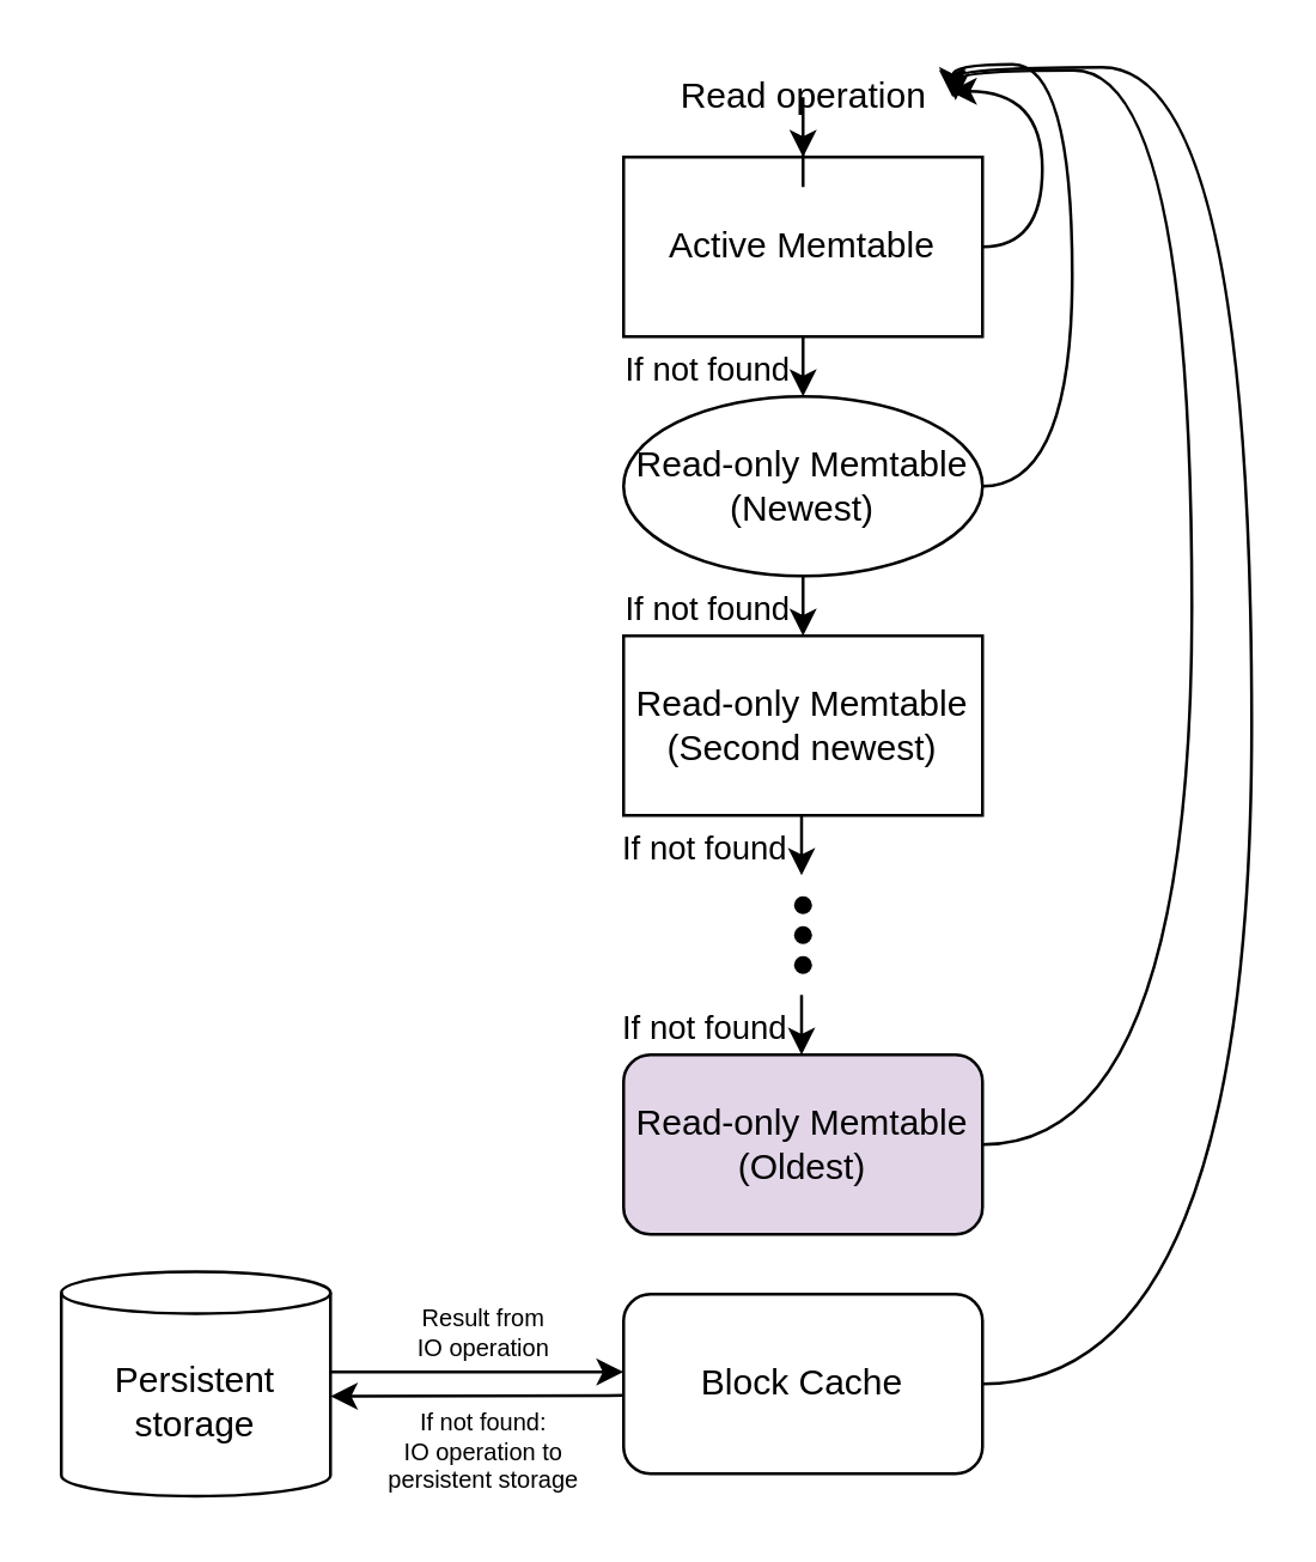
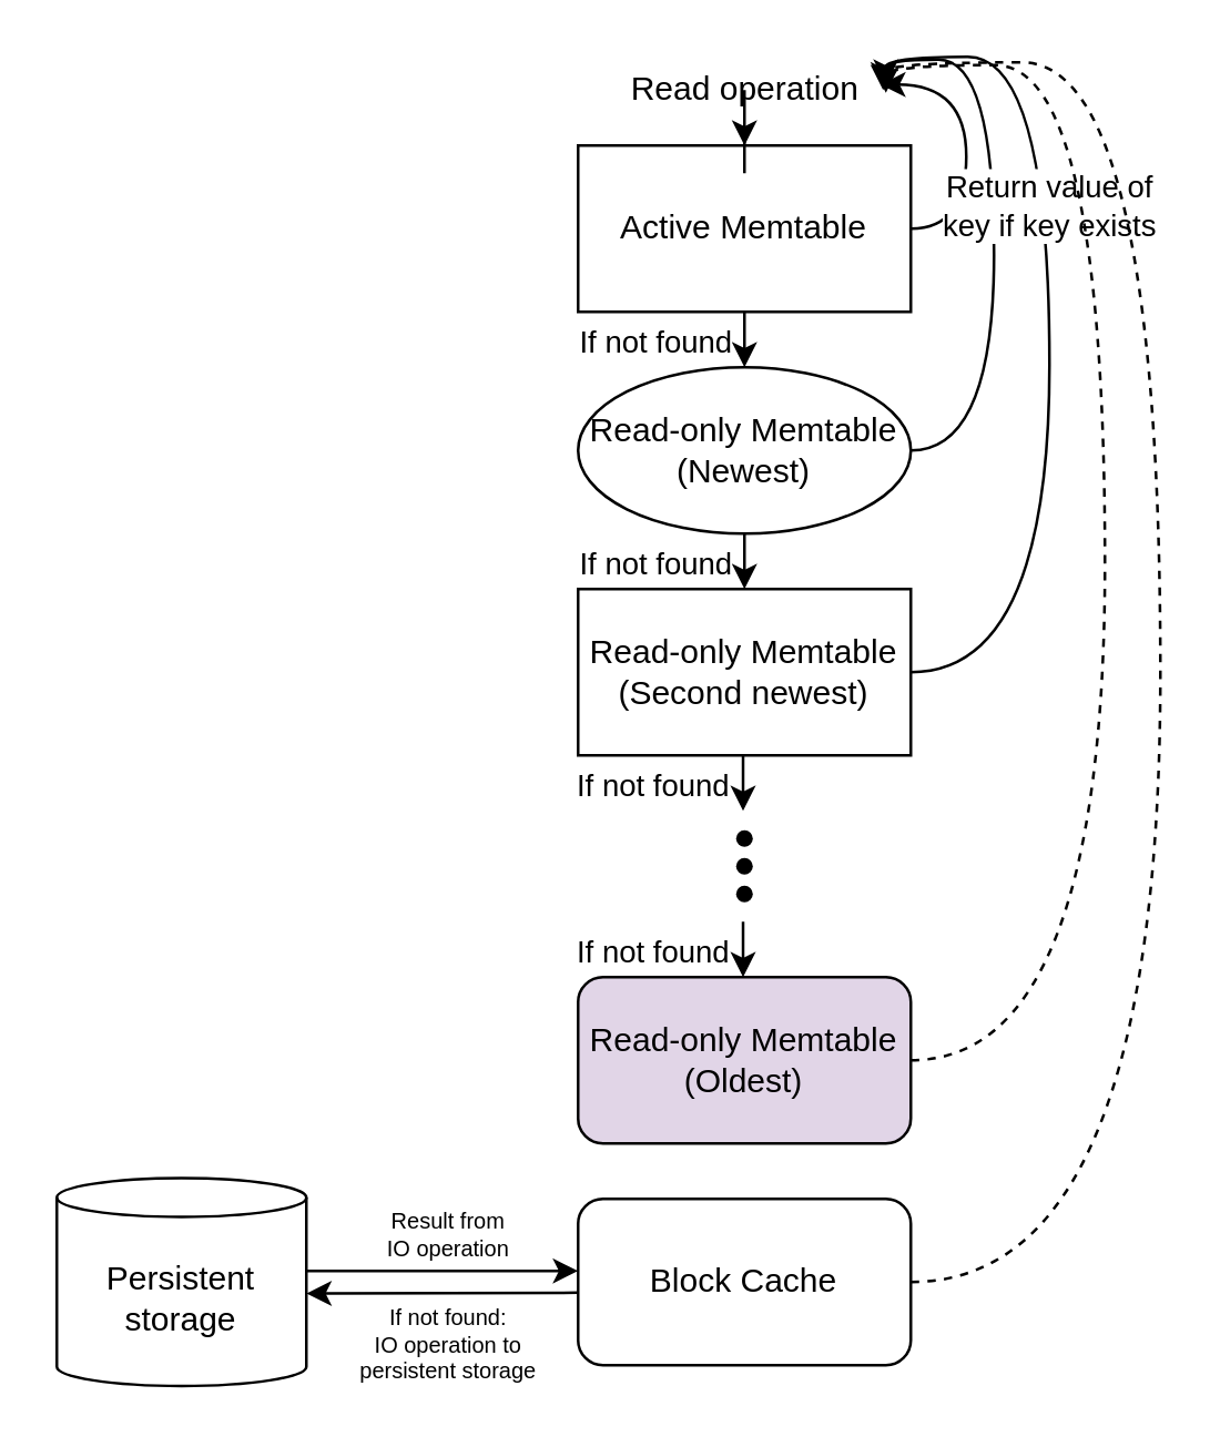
  <mxCell id="0" />
  <mxCell id="1" parent="0" />
  <mxCell id="2" value="" style="edgeStyle=orthogonalEdgeStyle;curved=1;rounded=0;orthogonalLoop=1;jettySize=auto;html=1;" edge="1" parent="1" source="5" target="11"><mxGeometry relative="1" as="geometry" /></mxCell>
  <mxCell id="3" value="If not found" style="edgeLabel;html=1;align=center;verticalAlign=middle;resizable=0;points=[];" vertex="1" connectable="0" parent="2"><mxGeometry x="0.132" relative="1" as="geometry"><mxPoint x="-33" y="4" as="offset" /></mxGeometry></mxCell>
  <mxCell id="4" style="edgeStyle=orthogonalEdgeStyle;curved=1;rounded=0;orthogonalLoop=1;jettySize=auto;html=1;exitX=1;exitY=0.5;exitDx=0;exitDy=0;entryX=0.99;entryY=0.4;entryDx=0;entryDy=0;entryPerimeter=0;" edge="1" parent="1" source="5" target="7"><mxGeometry relative="1" as="geometry" /></mxCell>
  <mxCell id="5" value="Active Memtable" style="whiteSpace=wrap;html=1;rounded=0;" vertex="1" parent="1"><mxGeometry x="208" y="52" width="120" height="60" as="geometry" /></mxCell>
  <mxCell id="6" value="" style="edgeStyle=orthogonalEdgeStyle;rounded=0;orthogonalLoop=1;jettySize=auto;html=1;" edge="1" parent="1" source="7" target="5"><mxGeometry relative="1" as="geometry" /></mxCell>
  <mxCell id="7" value="Read operation" style="text;html=1;align=center;verticalAlign=middle;resizable=0;points=[];autosize=1;strokeColor=none;fillColor=none;" vertex="1" parent="1"><mxGeometry x="218" y="22" width="100" height="20" as="geometry" /></mxCell>
  <mxCell id="8" value="" style="edgeStyle=orthogonalEdgeStyle;curved=1;rounded=0;orthogonalLoop=1;jettySize=auto;html=1;" edge="1" parent="1" source="11" target="14"><mxGeometry relative="1" as="geometry" /></mxCell>
  <mxCell id="9" value="If not found" style="edgeLabel;html=1;align=center;verticalAlign=middle;resizable=0;points=[];" vertex="1" connectable="0" parent="8"><mxGeometry x="0.515" relative="1" as="geometry"><mxPoint x="-33" y="5" as="offset" /></mxGeometry></mxCell>
  <mxCell id="10" style="edgeStyle=orthogonalEdgeStyle;curved=1;rounded=0;orthogonalLoop=1;jettySize=auto;html=1;exitX=1;exitY=0.5;exitDx=0;exitDy=0;entryX=1;entryY=0.45;entryDx=0;entryDy=0;entryPerimeter=0;" edge="1" parent="1" source="11" target="7"><mxGeometry relative="1" as="geometry"><Array as="points"><mxPoint x="358" y="162" /><mxPoint x="358" y="21" /></Array></mxGeometry></mxCell>
  <mxCell id="11" value="&lt;div&gt;Read-only Memtable&lt;/div&gt;&lt;div&gt;(Newest)&lt;br&gt;&lt;/div&gt;" style="ellipse;whiteSpace=wrap;html=1;" vertex="1" parent="1"><mxGeometry x="208" y="132" width="120" height="60" as="geometry" /></mxCell>
+ <mxCell id="12" style="edgeStyle=orthogonalEdgeStyle;curved=1;rounded=0;orthogonalLoop=1;jettySize=auto;html=1;exitX=1;exitY=0.5;exitDx=0;exitDy=0;entryX=1.01;entryY=0.4;entryDx=0;entryDy=0;entryPerimeter=0;" edge="1" parent="1" source="14" target="7"><mxGeometry relative="1" as="geometry"><Array as="points"><mxPoint x="378" y="242" /><mxPoint x="378" y="20" /></Array></mxGeometry></mxCell>
+ <mxCell id="13" value="&lt;div&gt;Return value of&lt;/div&gt;&lt;div&gt;key if key exists&lt;br&gt;&lt;/div&gt;" style="edgeLabel;html=1;align=center;verticalAlign=middle;resizable=0;points=[];" vertex="1" connectable="0" parent="12"><mxGeometry x="0.353" y="10" relative="1" as="geometry"><mxPoint x="9" y="12" as="offset" /></mxGeometry></mxCell>
  <mxCell id="14" value="&lt;div&gt;Read-only Memtable&lt;/div&gt;&lt;div&gt;(Second newest)&lt;br&gt;&lt;/div&gt;" style="whiteSpace=wrap;html=1;rounded=0;" vertex="1" parent="1"><mxGeometry x="208" y="212" width="120" height="60" as="geometry" /></mxCell>
  <mxCell id="15" value="" style="group" vertex="1" connectable="0" parent="1"><mxGeometry x="248" y="282" width="40" height="60" as="geometry" /></mxCell>
  <mxCell id="16" value="" style="shape=waypoint;sketch=0;fillStyle=solid;size=6;pointerEvents=1;points=[];fillColor=none;resizable=0;rotatable=0;perimeter=centerPerimeter;snapToPoint=1;" vertex="1" parent="15"><mxGeometry width="40" height="40" as="geometry" /></mxCell>
  <mxCell id="17" value="" style="shape=waypoint;sketch=0;fillStyle=solid;size=6;pointerEvents=1;points=[];fillColor=none;resizable=0;rotatable=0;perimeter=centerPerimeter;snapToPoint=1;" vertex="1" parent="15"><mxGeometry y="10" width="40" height="40" as="geometry" /></mxCell>
  <mxCell id="18" value="" style="shape=waypoint;sketch=0;fillStyle=solid;size=6;pointerEvents=1;points=[];fillColor=none;resizable=0;rotatable=0;perimeter=centerPerimeter;snapToPoint=1;" vertex="1" parent="15"><mxGeometry y="20" width="40" height="40" as="geometry" /></mxCell>
  <mxCell id="19" value="" style="edgeStyle=orthogonalEdgeStyle;curved=1;rounded=0;orthogonalLoop=1;jettySize=auto;html=1;" edge="1" parent="15"><mxGeometry relative="1" as="geometry"><mxPoint x="19.5" y="-10" as="sourcePoint" /><mxPoint x="19.5" y="10" as="targetPoint" /></mxGeometry></mxCell>
  <mxCell id="20" value="If not found" style="edgeLabel;html=1;align=center;verticalAlign=middle;resizable=0;points=[];" vertex="1" connectable="0" parent="19"><mxGeometry x="-0.528" relative="1" as="geometry"><mxPoint x="-33" y="5" as="offset" /></mxGeometry></mxCell>
- <mxCell id="21" style="edgeStyle=orthogonalEdgeStyle;curved=1;rounded=0;orthogonalLoop=1;jettySize=auto;html=1;exitX=1;exitY=0.5;exitDx=0;exitDy=0;entryX=1.01;entryY=0.55;entryDx=0;entryDy=0;entryPerimeter=0;" edge="1" parent="1" source="22" target="7"><mxGeometry relative="1" as="geometry"><Array as="points"><mxPoint x="398" y="382" /><mxPoint x="398" y="23" /></Array></mxGeometry></mxCell>
+ <mxCell id="21" style="edgeStyle=orthogonalEdgeStyle;curved=1;rounded=0;orthogonalLoop=1;jettySize=auto;html=1;exitX=1;exitY=0.5;exitDx=0;exitDy=0;entryX=1.01;entryY=0.55;entryDx=0;entryDy=0;entryPerimeter=0;dashed=1;" edge="1" parent="1" source="22" target="7"><mxGeometry relative="1" as="geometry"><Array as="points"><mxPoint x="398" y="382" /><mxPoint x="398" y="23" /></Array></mxGeometry></mxCell>
  <mxCell id="22" value="&lt;div&gt;Read-only Memtable&lt;/div&gt;&lt;div&gt;(Oldest)&lt;br&gt;&lt;/div&gt;" style="whiteSpace=wrap;html=1;rounded=1;fillColor=#e1d5e7;" vertex="1" parent="1"><mxGeometry x="208" y="352" width="120" height="60" as="geometry" /></mxCell>
  <mxCell id="23" value="" style="edgeStyle=orthogonalEdgeStyle;curved=1;rounded=0;orthogonalLoop=1;jettySize=auto;html=1;" edge="1" parent="1"><mxGeometry relative="1" as="geometry"><mxPoint x="267.5" y="332" as="sourcePoint" /><mxPoint x="267.5" y="352" as="targetPoint" /></mxGeometry></mxCell>
  <mxCell id="24" value="If not found" style="edgeLabel;html=1;align=center;verticalAlign=middle;resizable=0;points=[];" vertex="1" connectable="0" parent="23"><mxGeometry x="-0.281" y="-1" relative="1" as="geometry"><mxPoint x="-32" y="3" as="offset" /></mxGeometry></mxCell>
- <mxCell id="25" style="edgeStyle=orthogonalEdgeStyle;curved=1;rounded=0;orthogonalLoop=1;jettySize=auto;html=1;exitX=1;exitY=0.5;exitDx=0;exitDy=0;entryX=1;entryY=0.5;entryDx=0;entryDy=0;entryPerimeter=0;" edge="1" parent="1" source="28" target="7"><mxGeometry relative="1" as="geometry"><Array as="points"><mxPoint x="418" y="462" /><mxPoint x="418" y="22" /></Array></mxGeometry></mxCell>
+ <mxCell id="25" style="edgeStyle=orthogonalEdgeStyle;curved=1;rounded=0;orthogonalLoop=1;jettySize=auto;html=1;exitX=1;exitY=0.5;exitDx=0;exitDy=0;entryX=1;entryY=0.5;entryDx=0;entryDy=0;entryPerimeter=0;dashed=1;" edge="1" parent="1" source="28" target="7"><mxGeometry relative="1" as="geometry"><Array as="points"><mxPoint x="418" y="462" /><mxPoint x="418" y="22" /></Array></mxGeometry></mxCell>
  <mxCell id="26" style="rounded=0;orthogonalLoop=1;jettySize=auto;html=1;" edge="1" parent="1"><mxGeometry relative="1" as="geometry"><mxPoint x="208" y="465.84" as="sourcePoint" /><mxPoint x="110" y="466.1" as="targetPoint" /></mxGeometry></mxCell>
  <mxCell id="27" value="&lt;div align=&quot;center&quot;&gt;&lt;font style=&quot;font-size: 8px;&quot;&gt;If not found:&lt;/font&gt;&lt;/div&gt;&lt;div align=&quot;center&quot;&gt;&lt;font style=&quot;font-size: 8px;&quot;&gt;IO operation to &lt;br&gt;&lt;/font&gt;&lt;/div&gt;&lt;div align=&quot;center&quot;&gt;&lt;font style=&quot;font-size: 8px;&quot;&gt;persistent storage&lt;br&gt;&lt;/font&gt;&lt;/div&gt;" style="edgeLabel;html=1;align=center;verticalAlign=middle;resizable=0;points=[];fontSize=8;rotation=0;" vertex="1" connectable="0" parent="26"><mxGeometry x="-0.163" relative="1" as="geometry"><mxPoint x="-7" y="19" as="offset" /></mxGeometry></mxCell>
  <mxCell id="28" value="Block Cache" style="whiteSpace=wrap;html=1;rounded=1;" vertex="1" parent="1"><mxGeometry x="208" y="432" width="120" height="60" as="geometry" /></mxCell>
  <mxCell id="29" style="edgeStyle=orthogonalEdgeStyle;curved=1;rounded=0;orthogonalLoop=1;jettySize=auto;html=1;entryX=0;entryY=0.5;entryDx=0;entryDy=0;fontSize=8;" edge="1" parent="1"><mxGeometry relative="1" as="geometry"><mxPoint x="110" y="458" as="sourcePoint" /><mxPoint x="208" y="458" as="targetPoint" /></mxGeometry></mxCell>
  <mxCell id="30" value="&lt;div&gt;Result from &lt;br&gt;&lt;/div&gt;&lt;div&gt;IO operation&lt;/div&gt;" style="edgeLabel;html=1;align=center;verticalAlign=middle;resizable=0;points=[];fontSize=8;rotation=0;" vertex="1" connectable="0" parent="29"><mxGeometry x="0.164" relative="1" as="geometry"><mxPoint x="-7" y="-14" as="offset" /></mxGeometry></mxCell>
  <mxCell id="31" value="Persistent storage" style="shape=cylinder3;whiteSpace=wrap;html=1;boundedLbl=1;backgroundOutline=1;size=7.0;" vertex="1" parent="1"><mxGeometry x="20" y="424.5" width="90" height="75" as="geometry" /></mxCell>
